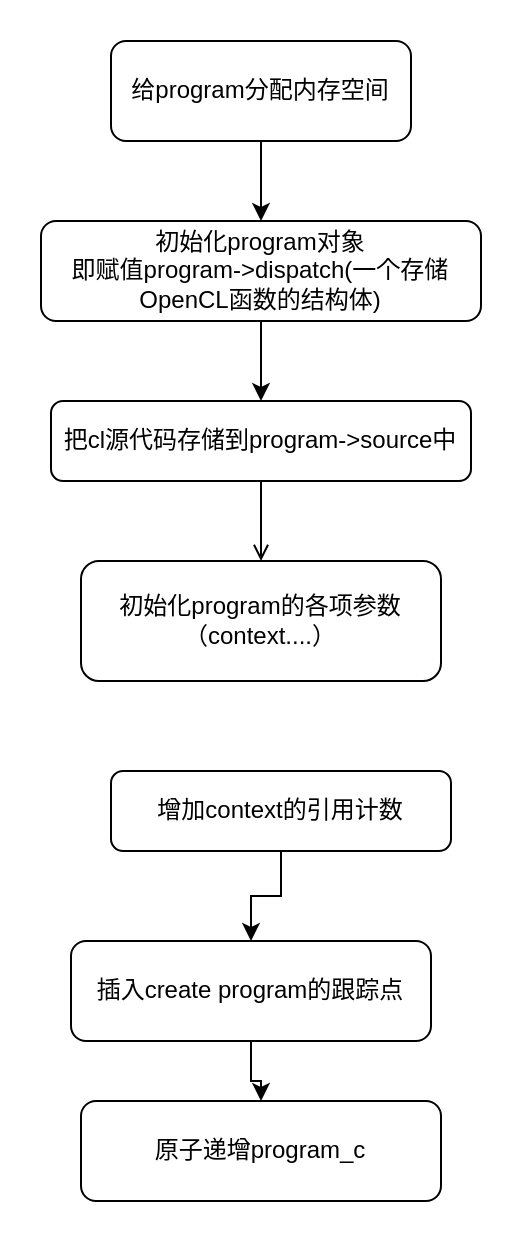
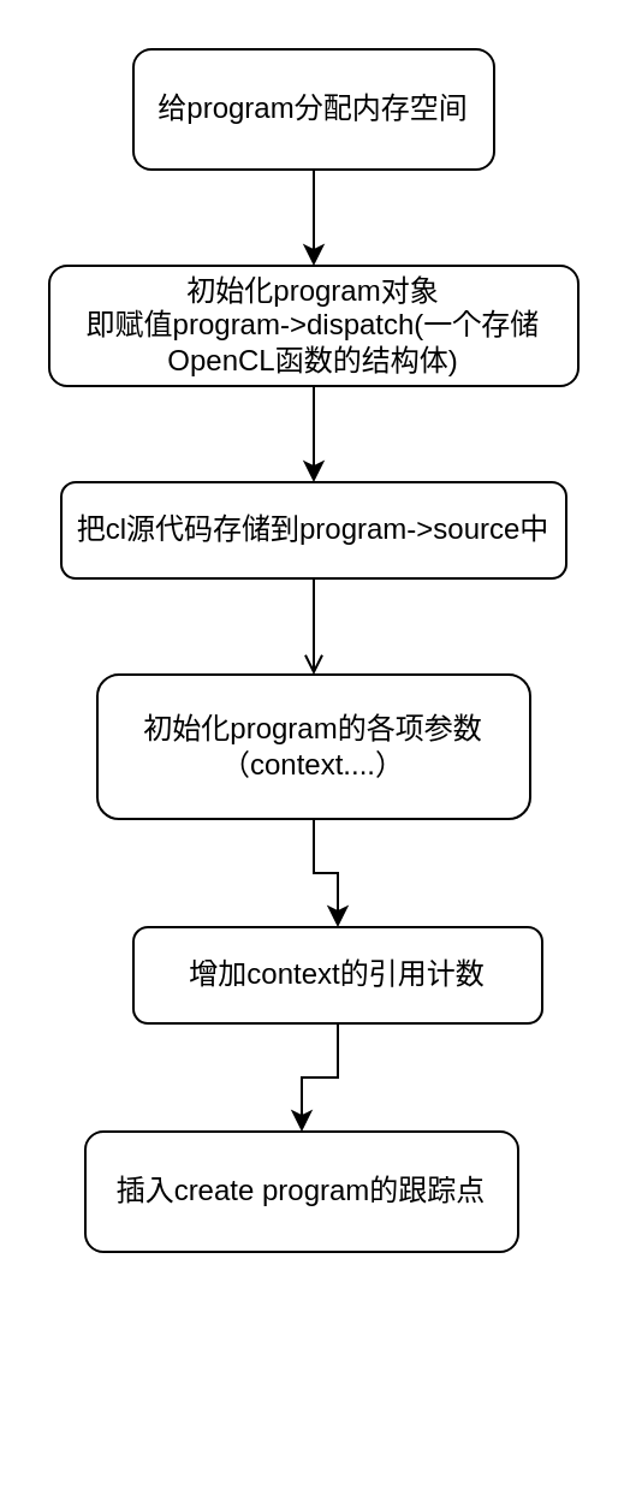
  <mxCell id="0" />
  <mxCell id="1" parent="0" />
  <mxCell id="2" value="" style="edgeStyle=orthogonalEdgeStyle;rounded=0;orthogonalLoop=1;jettySize=auto;html=1;" edge="1" parent="1" source="3" target="5"><mxGeometry relative="1" as="geometry" /></mxCell>
  <mxCell id="3" value="给program分配内存空间" style="rounded=1;whiteSpace=wrap;html=1;fontSize=12;glass=0;strokeWidth=1;shadow=0;" vertex="1" parent="1"><mxGeometry x="55" y="20" width="150" height="50" as="geometry" /></mxCell>
  <mxCell id="4" value="" style="edgeStyle=orthogonalEdgeStyle;rounded=0;orthogonalLoop=1;jettySize=auto;html=1;" edge="1" parent="1" source="5" target="7"><mxGeometry relative="1" as="geometry" /></mxCell>
  <mxCell id="5" value="初始化program对象&lt;br&gt;即赋值program-&amp;gt;dispatch(一个存储OpenCL函数的结构体)" style="rounded=1;whiteSpace=wrap;html=1;fontSize=12;glass=0;strokeWidth=1;shadow=0;" vertex="1" parent="1"><mxGeometry x="20" y="110" width="220" height="50" as="geometry" /></mxCell>
  <mxCell id="6" value="" style="edgeStyle=orthogonalEdgeStyle;rounded=0;orthogonalLoop=1;jettySize=auto;html=1;endArrow=open;" edge="1" parent="1" source="7" target="9"><mxGeometry relative="1" as="geometry" /></mxCell>
  <mxCell id="7" value="把cl源代码存储到program-&amp;gt;source中" style="rounded=1;whiteSpace=wrap;html=1;fontSize=12;glass=0;strokeWidth=1;shadow=0;" vertex="1" parent="1"><mxGeometry x="25" y="200" width="210" height="40" as="geometry" /></mxCell>
+ <mxCell id="8" value="" style="edgeStyle=orthogonalEdgeStyle;rounded=0;orthogonalLoop=1;jettySize=auto;html=1;" edge="1" parent="1" source="9" target="11"><mxGeometry relative="1" as="geometry" /></mxCell>
  <mxCell id="9" value="初始化program的各项参数（context....）" style="whiteSpace=wrap;html=1;rounded=1;glass=0;strokeWidth=1;shadow=0;" vertex="1" parent="1"><mxGeometry x="40" y="280" width="180" height="60" as="geometry" /></mxCell>
  <mxCell id="10" value="" style="edgeStyle=orthogonalEdgeStyle;rounded=0;orthogonalLoop=1;jettySize=auto;html=1;" edge="1" parent="1" source="11" target="13"><mxGeometry relative="1" as="geometry" /></mxCell>
  <mxCell id="11" value="增加context的引用计数" style="whiteSpace=wrap;html=1;rounded=1;glass=0;strokeWidth=1;shadow=0;" vertex="1" parent="1"><mxGeometry x="55" y="385" width="170" height="40" as="geometry" /></mxCell>
- <mxCell id="12" value="" style="edgeStyle=orthogonalEdgeStyle;rounded=0;orthogonalLoop=1;jettySize=auto;html=1;" edge="1" parent="1" source="13" target="14"><mxGeometry relative="1" as="geometry" /></mxCell>
  <mxCell id="13" value="插入create program的跟踪点" style="whiteSpace=wrap;html=1;rounded=1;glass=0;strokeWidth=1;shadow=0;" vertex="1" parent="1"><mxGeometry x="35" y="470" width="180" height="50" as="geometry" /></mxCell>
- <mxCell id="14" value="原子递增program_c" style="whiteSpace=wrap;html=1;rounded=1;glass=0;strokeWidth=1;shadow=0;" vertex="1" parent="1"><mxGeometry x="40" y="550" width="180" height="50" as="geometry" /></mxCell>
